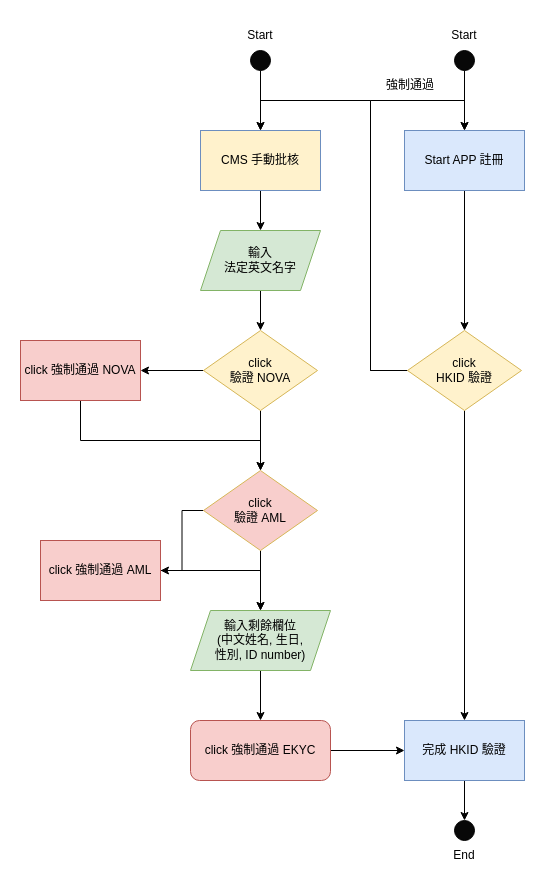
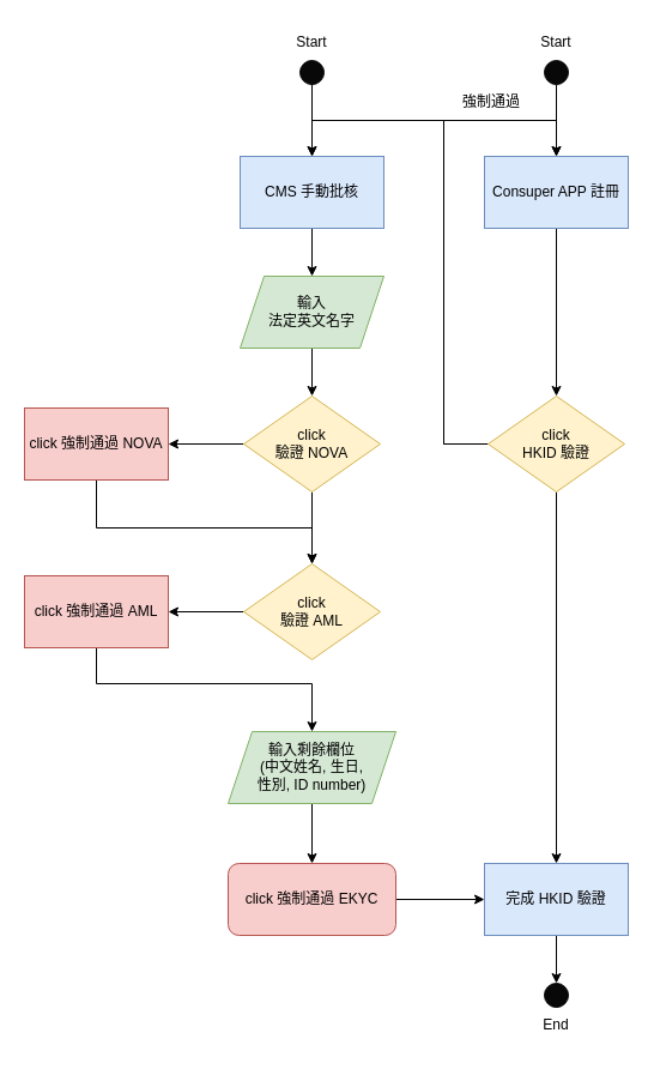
  <mxCell id="0" />
  <mxCell id="1" parent="0" />
  <mxCell id="2" value="" style="edgeStyle=orthogonalEdgeStyle;rounded=0;orthogonalLoop=1;jettySize=auto;html=1;" edge="1" parent="1" source="3" target="7"><mxGeometry relative="1" as="geometry" /></mxCell>
- <mxCell id="3" value="Start APP 註冊" style="rounded=0;whiteSpace=wrap;html=1;fillColor=#dae8fc;strokeColor=#6c8ebf;" parent="1" vertex="1"><mxGeometry x="404" y="130" width="120" height="60" as="geometry" /></mxCell>
+ <mxCell id="3" value="Consuper APP 註冊" style="rounded=0;whiteSpace=wrap;html=1;fillColor=#dae8fc;strokeColor=#6c8ebf;" parent="1" vertex="1"><mxGeometry x="404" y="130" width="120" height="60" as="geometry" /></mxCell>
  <mxCell id="4" value="" style="edgeStyle=orthogonalEdgeStyle;rounded=0;orthogonalLoop=1;jettySize=auto;html=1;" edge="1" parent="1" source="7" target="9"><mxGeometry relative="1" as="geometry" /></mxCell>
  <mxCell id="5" style="edgeStyle=orthogonalEdgeStyle;rounded=0;orthogonalLoop=1;jettySize=auto;html=1;entryX=0.5;entryY=0;entryDx=0;entryDy=0;exitX=0;exitY=0.5;exitDx=0;exitDy=0;" edge="1" parent="1" source="7" target="3"><mxGeometry relative="1" as="geometry"><Array as="points"><mxPoint x="370" y="370" /><mxPoint x="370" y="100" /><mxPoint x="464" y="100" /></Array></mxGeometry></mxCell>
  <mxCell id="6" style="edgeStyle=orthogonalEdgeStyle;rounded=0;orthogonalLoop=1;jettySize=auto;html=1;entryX=0.5;entryY=0;entryDx=0;entryDy=0;exitX=0;exitY=0.5;exitDx=0;exitDy=0;" edge="1" parent="1" source="7" target="11"><mxGeometry relative="1" as="geometry"><Array as="points"><mxPoint x="370" y="370" /><mxPoint x="370" y="100" /><mxPoint x="260" y="100" /></Array></mxGeometry></mxCell>
  <mxCell id="7" value="click&lt;br&gt;HKID 驗證" style="rhombus;whiteSpace=wrap;html=1;rounded=0;fillColor=#fff2cc;strokeColor=#d6b656;" vertex="1" parent="1"><mxGeometry x="407" y="330" width="114" height="80" as="geometry" /></mxCell>
  <mxCell id="8" value="" style="edgeStyle=orthogonalEdgeStyle;rounded=0;orthogonalLoop=1;jettySize=auto;html=1;" edge="1" parent="1" source="9" target="20"><mxGeometry relative="1" as="geometry" /></mxCell>
  <mxCell id="9" value="完成 HKID 驗證" style="whiteSpace=wrap;html=1;rounded=0;fillColor=#dae8fc;strokeColor=#6c8ebf;" vertex="1" parent="1"><mxGeometry x="404" y="720" width="120" height="60" as="geometry" /></mxCell>
  <mxCell id="10" style="edgeStyle=orthogonalEdgeStyle;rounded=0;orthogonalLoop=1;jettySize=auto;html=1;" edge="1" parent="1" source="11" target="14"><mxGeometry relative="1" as="geometry" /></mxCell>
- <mxCell id="11" value="CMS 手動批核" style="whiteSpace=wrap;html=1;rounded=0;fillColor=#fff2cc;strokeColor=#6c8ebf;" vertex="1" parent="1"><mxGeometry x="200" y="130" width="120" height="60" as="geometry" /></mxCell>
+ <mxCell id="11" value="CMS 手動批核" style="whiteSpace=wrap;html=1;rounded=0;fillColor=#dae8fc;strokeColor=#6c8ebf;" vertex="1" parent="1"><mxGeometry x="200" y="130" width="120" height="60" as="geometry" /></mxCell>
  <mxCell id="12" value="強制通過" style="text;html=1;strokeColor=none;fillColor=none;align=center;verticalAlign=middle;whiteSpace=wrap;rounded=0;horizontal=1;labelBackgroundColor=none;" vertex="1" parent="1"><mxGeometry x="380" y="70" width="60" height="30" as="geometry" /></mxCell>
  <mxCell id="13" style="edgeStyle=orthogonalEdgeStyle;rounded=0;orthogonalLoop=1;jettySize=auto;html=1;entryX=0.5;entryY=0;entryDx=0;entryDy=0;" edge="1" parent="1" source="14" target="17"><mxGeometry relative="1" as="geometry" /></mxCell>
  <mxCell id="14" value="輸入&lt;br&gt;法定英文名字" style="shape=parallelogram;perimeter=parallelogramPerimeter;whiteSpace=wrap;html=1;fixedSize=1;fillColor=#d5e8d4;strokeColor=#82b366;" vertex="1" parent="1"><mxGeometry x="200" y="230" width="120" height="60" as="geometry" /></mxCell>
  <mxCell id="15" style="edgeStyle=orthogonalEdgeStyle;rounded=0;orthogonalLoop=1;jettySize=auto;html=1;entryX=1;entryY=0.5;entryDx=0;entryDy=0;" edge="1" parent="1" source="17" target="24"><mxGeometry relative="1" as="geometry" /></mxCell>
  <mxCell id="16" value="" style="edgeStyle=orthogonalEdgeStyle;rounded=0;orthogonalLoop=1;jettySize=auto;html=1;" edge="1" parent="1" source="17" target="27"><mxGeometry relative="1" as="geometry" /></mxCell>
  <mxCell id="17" value="click&lt;br&gt;驗證 NOVA" style="rhombus;whiteSpace=wrap;html=1;rounded=0;fillColor=#fff2cc;strokeColor=#d6b656;" vertex="1" parent="1"><mxGeometry x="203" y="330" width="114" height="80" as="geometry" /></mxCell>
  <mxCell id="18" style="edgeStyle=orthogonalEdgeStyle;rounded=0;orthogonalLoop=1;jettySize=auto;html=1;entryX=0.5;entryY=0;entryDx=0;entryDy=0;" edge="1" parent="1" source="19" target="3"><mxGeometry relative="1" as="geometry" /></mxCell>
  <mxCell id="19" value="" style="ellipse;whiteSpace=wrap;html=1;aspect=fixed;fillColor=#080808;" vertex="1" parent="1"><mxGeometry x="454" y="50" width="20" height="20" as="geometry" /></mxCell>
  <mxCell id="20" value="" style="ellipse;whiteSpace=wrap;html=1;aspect=fixed;fillColor=#080808;" vertex="1" parent="1"><mxGeometry x="454" y="820" width="20" height="20" as="geometry" /></mxCell>
  <mxCell id="21" style="edgeStyle=orthogonalEdgeStyle;rounded=0;orthogonalLoop=1;jettySize=auto;html=1;entryX=0.5;entryY=0;entryDx=0;entryDy=0;" edge="1" parent="1" source="22" target="11"><mxGeometry relative="1" as="geometry" /></mxCell>
  <mxCell id="22" value="" style="ellipse;whiteSpace=wrap;html=1;aspect=fixed;fillColor=#080808;" vertex="1" parent="1"><mxGeometry x="250" y="50" width="20" height="20" as="geometry" /></mxCell>
  <mxCell id="23" style="edgeStyle=orthogonalEdgeStyle;rounded=0;orthogonalLoop=1;jettySize=auto;html=1;entryX=0.5;entryY=0;entryDx=0;entryDy=0;" edge="1" parent="1" source="24" target="27"><mxGeometry relative="1" as="geometry"><Array as="points"><mxPoint x="80" y="440" /><mxPoint x="260" y="440" /></Array></mxGeometry></mxCell>
  <mxCell id="24" value="click 強制通過 NOVA" style="whiteSpace=wrap;html=1;rounded=0;fillColor=#f8cecc;strokeColor=#b85450;" vertex="1" parent="1"><mxGeometry x="20" y="340" width="120" height="60" as="geometry" /></mxCell>
  <mxCell id="25" style="edgeStyle=orthogonalEdgeStyle;rounded=0;orthogonalLoop=1;jettySize=auto;html=1;entryX=1;entryY=0.5;entryDx=0;entryDy=0;" edge="1" parent="1" source="27" target="29"><mxGeometry relative="1" as="geometry" /></mxCell>
- <mxCell id="26" value="" style="edgeStyle=orthogonalEdgeStyle;rounded=0;orthogonalLoop=1;jettySize=auto;html=1;" edge="1" parent="1" source="27" target="31"><mxGeometry relative="1" as="geometry" /></mxCell>
- <mxCell id="27" value="click&lt;br&gt;驗證 AML" style="rhombus;whiteSpace=wrap;html=1;rounded=0;fillColor=#f8cecc;strokeColor=#d6b656;" vertex="1" parent="1"><mxGeometry x="203" y="470" width="114" height="80" as="geometry" /></mxCell>
+ <mxCell id="27" value="click&lt;br&gt;驗證 AML" style="rhombus;whiteSpace=wrap;html=1;rounded=0;fillColor=#fff2cc;strokeColor=#d6b656;" vertex="1" parent="1"><mxGeometry x="203" y="470" width="114" height="80" as="geometry" /></mxCell>
  <mxCell id="28" style="edgeStyle=orthogonalEdgeStyle;rounded=0;orthogonalLoop=1;jettySize=auto;html=1;entryX=0.5;entryY=0;entryDx=0;entryDy=0;" edge="1" parent="1" source="29" target="31"><mxGeometry relative="1" as="geometry"><Array as="points"><mxPoint x="80" y="570" /><mxPoint x="260" y="570" /></Array></mxGeometry></mxCell>
- <mxCell id="29" value="click 強制通過 AML" style="whiteSpace=wrap;html=1;rounded=0;fillColor=#f8cecc;strokeColor=#b85450;" vertex="1" parent="1"><mxGeometry x="40" y="540" width="120" height="60" as="geometry" /></mxCell>
+ <mxCell id="29" value="click 強制通過 AML" style="whiteSpace=wrap;html=1;rounded=0;fillColor=#f8cecc;strokeColor=#b85450;" vertex="1" parent="1"><mxGeometry x="20" y="480" width="120" height="60" as="geometry" /></mxCell>
  <mxCell id="30" value="" style="edgeStyle=orthogonalEdgeStyle;rounded=0;orthogonalLoop=1;jettySize=auto;html=1;" edge="1" parent="1" source="31" target="33"><mxGeometry relative="1" as="geometry" /></mxCell>
  <mxCell id="31" value="輸入剩餘欄位&lt;br&gt;(中文姓名, 生日, &lt;br&gt;性別, ID number)" style="shape=parallelogram;perimeter=parallelogramPerimeter;whiteSpace=wrap;html=1;fixedSize=1;fillColor=#d5e8d4;strokeColor=#82b366;" vertex="1" parent="1"><mxGeometry x="190" y="610" width="140" height="60" as="geometry" /></mxCell>
  <mxCell id="32" style="edgeStyle=orthogonalEdgeStyle;rounded=0;orthogonalLoop=1;jettySize=auto;html=1;entryX=0;entryY=0.5;entryDx=0;entryDy=0;" edge="1" parent="1" source="33" target="9"><mxGeometry relative="1" as="geometry" /></mxCell>
  <mxCell id="33" value="click 強制通過 EKYC" style="whiteSpace=wrap;html=1;fillColor=#f8cecc;strokeColor=#b85450;rounded=1;" vertex="1" parent="1"><mxGeometry x="190" y="720" width="140" height="60" as="geometry" /></mxCell>
  <mxCell id="34" value="Start" style="text;html=1;strokeColor=none;fillColor=none;align=center;verticalAlign=middle;whiteSpace=wrap;rounded=0;labelBackgroundColor=none;" vertex="1" parent="1"><mxGeometry x="434" y="20" width="60" height="30" as="geometry" /></mxCell>
  <mxCell id="35" value="Start" style="text;html=1;strokeColor=none;fillColor=none;align=center;verticalAlign=middle;whiteSpace=wrap;rounded=0;labelBackgroundColor=none;" vertex="1" parent="1"><mxGeometry x="230" y="20" width="60" height="30" as="geometry" /></mxCell>
  <mxCell id="36" value="End" style="text;html=1;strokeColor=none;fillColor=none;align=center;verticalAlign=middle;whiteSpace=wrap;rounded=0;labelBackgroundColor=none;" vertex="1" parent="1"><mxGeometry x="434" y="840" width="60" height="30" as="geometry" /></mxCell>
